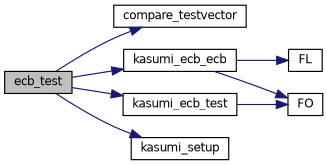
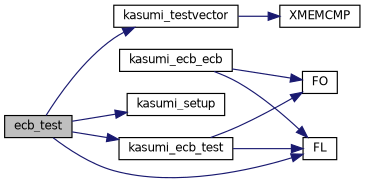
  digraph {
    rankdir=LR
    node [color=black fillcolor=white fontname=Helvetica fontsize=10 shape=record style=filled]
    edge [color=midnightblue fontname=Helvetica fontsize=10 labelfontname=Helvetica labelfontsize=10 style=solid]
    n1 [fillcolor=grey75 fontcolor=black height=0.2 label=ecb_test width=0.4]
-   n2 [height=0.2 label=compare_testvector width=0.4]
+   n2 [height=0.2 label=kasumi_testvector width=0.4]
    n3 [height=0.2 label=kasumi_ecb_ecb width=0.4]
    n4 [height=0.2 label=kasumi_ecb_test width=0.4]
    n5 [height=0.2 label=kasumi_setup width=0.4]
+   n6 [height=0.2 label=XMEMCMP width=0.4]
    n7 [height=0.2 label=FL width=0.4]
    n8 [height=0.2 label=FO width=0.4]
    n1 -> n2
-   n1 -> n3
+   n1 -> n7
    n1 -> n4
    n1 -> n5
+   n2 -> n6
    n3 -> n7
    n3 -> n8
+   n4 -> n7
    n4 -> n8
  }
